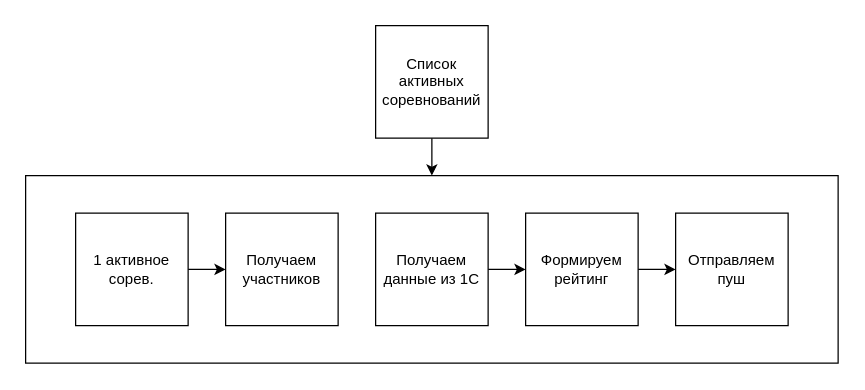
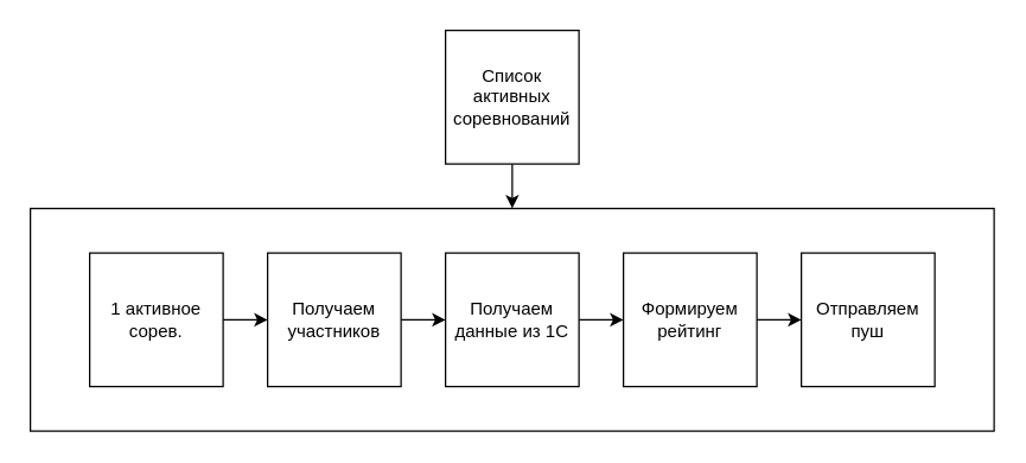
  <mxCell id="0" />
  <mxCell id="1" parent="0" />
  <mxCell id="2" value="" style="rounded=0;whiteSpace=wrap;html=1;fontSize=10;fillColor=none;" vertex="1" parent="1"><mxGeometry x="20" y="140" width="650" height="150" as="geometry" /></mxCell>
  <mxCell id="3" style="edgeStyle=orthogonalEdgeStyle;rounded=0;orthogonalLoop=1;jettySize=auto;html=1;entryX=0.5;entryY=0;entryDx=0;entryDy=0;" edge="1" parent="1" source="4" target="2"><mxGeometry relative="1" as="geometry" /></mxCell>
  <mxCell id="4" value="Список активных соревнований" style="whiteSpace=wrap;html=1;aspect=fixed;" vertex="1" parent="1"><mxGeometry x="300" y="20" width="90" height="90" as="geometry" /></mxCell>
  <mxCell id="5" value="" style="edgeStyle=orthogonalEdgeStyle;rounded=0;orthogonalLoop=1;jettySize=auto;html=1;" edge="1" parent="1" source="6" target="8"><mxGeometry relative="1" as="geometry" /></mxCell>
  <mxCell id="6" value="1 активное сорев." style="whiteSpace=wrap;html=1;aspect=fixed;" vertex="1" parent="1"><mxGeometry x="60" y="170" width="90" height="90" as="geometry" /></mxCell>
+ <mxCell id="7" value="" style="edgeStyle=orthogonalEdgeStyle;rounded=0;orthogonalLoop=1;jettySize=auto;html=1;" edge="1" parent="1" source="8" target="10"><mxGeometry relative="1" as="geometry" /></mxCell>
  <mxCell id="8" value="Получаем участников" style="whiteSpace=wrap;html=1;aspect=fixed;" vertex="1" parent="1"><mxGeometry x="180" y="170" width="90" height="90" as="geometry" /></mxCell>
  <mxCell id="9" value="" style="edgeStyle=orthogonalEdgeStyle;rounded=0;orthogonalLoop=1;jettySize=auto;html=1;" edge="1" parent="1" source="10" target="12"><mxGeometry relative="1" as="geometry" /></mxCell>
  <mxCell id="10" value="Получаем данные из 1C" style="whiteSpace=wrap;html=1;aspect=fixed;" vertex="1" parent="1"><mxGeometry x="300" y="170" width="90" height="90" as="geometry" /></mxCell>
  <mxCell id="11" value="" style="edgeStyle=orthogonalEdgeStyle;rounded=0;orthogonalLoop=1;jettySize=auto;html=1;" edge="1" parent="1" source="12" target="13"><mxGeometry relative="1" as="geometry" /></mxCell>
  <mxCell id="12" value="Формируем рейтинг" style="whiteSpace=wrap;html=1;aspect=fixed;" vertex="1" parent="1"><mxGeometry x="420" y="170" width="90" height="90" as="geometry" /></mxCell>
  <mxCell id="13" value="Отправляем пуш" style="whiteSpace=wrap;html=1;aspect=fixed;" vertex="1" parent="1"><mxGeometry x="540" y="170" width="90" height="90" as="geometry" /></mxCell>
